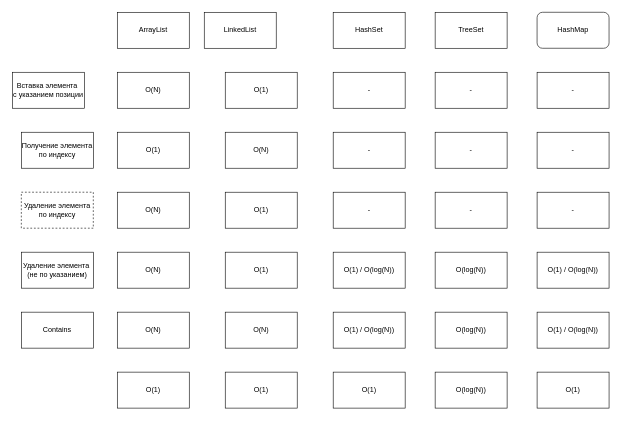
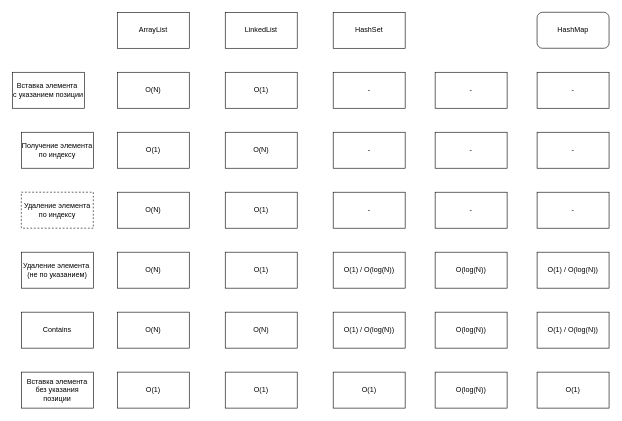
  <mxCell id="0" />
  <mxCell id="1" parent="0" />
  <mxCell id="2" value="O(N)" style="rounded=0;whiteSpace=wrap;html=1;" vertex="1" parent="1"><mxGeometry x="195" y="120" width="120" height="60" as="geometry" /></mxCell>
  <mxCell id="3" value="O(1)" style="rounded=0;whiteSpace=wrap;html=1;" vertex="1" parent="1"><mxGeometry x="375" y="120" width="120" height="60" as="geometry" /></mxCell>
  <mxCell id="4" value="-" style="rounded=0;whiteSpace=wrap;html=1;" vertex="1" parent="1"><mxGeometry x="895" y="120" width="120" height="60" as="geometry" /></mxCell>
  <mxCell id="5" value="-" style="rounded=0;whiteSpace=wrap;html=1;" vertex="1" parent="1"><mxGeometry x="725" y="120" width="120" height="60" as="geometry" /></mxCell>
  <mxCell id="6" value="-" style="rounded=0;whiteSpace=wrap;html=1;" vertex="1" parent="1"><mxGeometry x="555" y="120" width="120" height="60" as="geometry" /></mxCell>
  <mxCell id="7" value="O(1)" style="rounded=0;whiteSpace=wrap;html=1;" vertex="1" parent="1"><mxGeometry x="195" y="220" width="120" height="60" as="geometry" /></mxCell>
  <mxCell id="8" value="O(N)" style="rounded=0;whiteSpace=wrap;html=1;" vertex="1" parent="1"><mxGeometry x="375" y="220" width="120" height="60" as="geometry" /></mxCell>
  <mxCell id="9" value="-" style="rounded=0;whiteSpace=wrap;html=1;" vertex="1" parent="1"><mxGeometry x="895" y="220" width="120" height="60" as="geometry" /></mxCell>
  <mxCell id="10" value="-" style="rounded=0;whiteSpace=wrap;html=1;" vertex="1" parent="1"><mxGeometry x="725" y="220" width="120" height="60" as="geometry" /></mxCell>
  <mxCell id="11" value="-" style="rounded=0;whiteSpace=wrap;html=1;" vertex="1" parent="1"><mxGeometry x="555" y="220" width="120" height="60" as="geometry" /></mxCell>
  <mxCell id="12" value="O(N)" style="rounded=0;whiteSpace=wrap;html=1;" vertex="1" parent="1"><mxGeometry x="195" y="320" width="120" height="60" as="geometry" /></mxCell>
  <mxCell id="13" value="O(1)" style="rounded=0;whiteSpace=wrap;html=1;" vertex="1" parent="1"><mxGeometry x="375" y="320" width="120" height="60" as="geometry" /></mxCell>
  <mxCell id="14" value="-" style="rounded=0;whiteSpace=wrap;html=1;" vertex="1" parent="1"><mxGeometry x="895" y="320" width="120" height="60" as="geometry" /></mxCell>
  <mxCell id="15" value="-" style="rounded=0;whiteSpace=wrap;html=1;" vertex="1" parent="1"><mxGeometry x="725" y="320" width="120" height="60" as="geometry" /></mxCell>
  <mxCell id="16" value="-" style="rounded=0;whiteSpace=wrap;html=1;" vertex="1" parent="1"><mxGeometry x="555" y="320" width="120" height="60" as="geometry" /></mxCell>
  <mxCell id="17" value="O(N)" style="rounded=0;whiteSpace=wrap;html=1;" vertex="1" parent="1"><mxGeometry x="195" y="420" width="120" height="60" as="geometry" /></mxCell>
  <mxCell id="18" value="O(1)" style="rounded=0;whiteSpace=wrap;html=1;" vertex="1" parent="1"><mxGeometry x="375" y="420" width="120" height="60" as="geometry" /></mxCell>
  <mxCell id="19" value="O(1) / O(log(N))" style="rounded=0;whiteSpace=wrap;html=1;" vertex="1" parent="1"><mxGeometry x="895" y="420" width="120" height="60" as="geometry" /></mxCell>
  <mxCell id="20" value="O(log(N))" style="rounded=0;whiteSpace=wrap;html=1;" vertex="1" parent="1"><mxGeometry x="725" y="420" width="120" height="60" as="geometry" /></mxCell>
  <mxCell id="21" value="O(1) / O(log(N))" style="rounded=0;whiteSpace=wrap;html=1;" vertex="1" parent="1"><mxGeometry x="555" y="420" width="120" height="60" as="geometry" /></mxCell>
  <mxCell id="22" value="O(N)" style="rounded=0;whiteSpace=wrap;html=1;" vertex="1" parent="1"><mxGeometry x="195" y="520" width="120" height="60" as="geometry" /></mxCell>
  <mxCell id="23" value="O(N)" style="rounded=0;whiteSpace=wrap;html=1;" vertex="1" parent="1"><mxGeometry x="375" y="520" width="120" height="60" as="geometry" /></mxCell>
  <mxCell id="24" value="O(1) / O(log(N))" style="rounded=0;whiteSpace=wrap;html=1;" vertex="1" parent="1"><mxGeometry x="895" y="520" width="120" height="60" as="geometry" /></mxCell>
  <mxCell id="25" value="O(log(N))" style="rounded=0;whiteSpace=wrap;html=1;" vertex="1" parent="1"><mxGeometry x="725" y="520" width="120" height="60" as="geometry" /></mxCell>
  <mxCell id="26" value="O(1) / O(log(N))" style="rounded=0;whiteSpace=wrap;html=1;" vertex="1" parent="1"><mxGeometry x="555" y="520" width="120" height="60" as="geometry" /></mxCell>
  <mxCell id="27" value="O(1)" style="rounded=0;whiteSpace=wrap;html=1;" vertex="1" parent="1"><mxGeometry x="195" y="620" width="120" height="60" as="geometry" /></mxCell>
  <mxCell id="28" value="O(1)" style="rounded=0;whiteSpace=wrap;html=1;" vertex="1" parent="1"><mxGeometry x="375" y="620" width="120" height="60" as="geometry" /></mxCell>
  <mxCell id="29" value="O(1)" style="rounded=0;whiteSpace=wrap;html=1;" vertex="1" parent="1"><mxGeometry x="895" y="620" width="120" height="60" as="geometry" /></mxCell>
  <mxCell id="30" value="O(log(N))" style="rounded=0;whiteSpace=wrap;html=1;" vertex="1" parent="1"><mxGeometry x="725" y="620" width="120" height="60" as="geometry" /></mxCell>
  <mxCell id="31" value="O(1)" style="rounded=0;whiteSpace=wrap;html=1;" vertex="1" parent="1"><mxGeometry x="555" y="620" width="120" height="60" as="geometry" /></mxCell>
  <mxCell id="32" value="Вставка элемента&amp;nbsp;&lt;br&gt;с указанием позиции" style="rounded=0;whiteSpace=wrap;html=1;" vertex="1" parent="1"><mxGeometry x="20" y="120" width="120" height="60" as="geometry" /></mxCell>
  <mxCell id="33" value="Получение элемента&lt;br&gt;по индексу" style="rounded=0;whiteSpace=wrap;html=1;" vertex="1" parent="1"><mxGeometry x="35" y="220" width="120" height="60" as="geometry" /></mxCell>
  <mxCell id="34" value="Удаление элемента по индексу" style="rounded=0;whiteSpace=wrap;html=1;dashed=1;" vertex="1" parent="1"><mxGeometry x="35" y="320" width="120" height="60" as="geometry" /></mxCell>
  <mxCell id="35" value="Удаление элемента&amp;nbsp;&lt;br&gt;(не по указанием)" style="rounded=0;whiteSpace=wrap;html=1;" vertex="1" parent="1"><mxGeometry x="35" y="420" width="120" height="60" as="geometry" /></mxCell>
  <mxCell id="36" value="Contains" style="rounded=0;whiteSpace=wrap;html=1;" vertex="1" parent="1"><mxGeometry x="35" y="520" width="120" height="60" as="geometry" /></mxCell>
+ <mxCell id="37" value="Вставка элемента без указания позиции" style="rounded=0;whiteSpace=wrap;html=1;" vertex="1" parent="1"><mxGeometry x="35" y="620" width="120" height="60" as="geometry" /></mxCell>
  <mxCell id="38" value="ArrayList" style="rounded=0;whiteSpace=wrap;html=1;" vertex="1" parent="1"><mxGeometry x="195" width="120" height="60" as="geometry" y="20" /></mxCell>
- <mxCell id="39" value="LinkedList" style="rounded=0;whiteSpace=wrap;html=1;" vertex="1" parent="1"><mxGeometry x="340" y="20" width="120" height="60" as="geometry" /></mxCell>
+ <mxCell id="39" value="LinkedList" style="rounded=0;whiteSpace=wrap;html=1;" vertex="1" parent="1"><mxGeometry x="375" width="120" height="60" as="geometry" y="20" /></mxCell>
  <mxCell id="40" value="HashMap" style="whiteSpace=wrap;html=1;rounded=1;" vertex="1" parent="1"><mxGeometry x="895" width="120" height="60" as="geometry" y="20" /></mxCell>
- <mxCell id="41" value="TreeSet" style="rounded=0;whiteSpace=wrap;html=1;" vertex="1" parent="1"><mxGeometry x="725" width="120" height="60" as="geometry" y="20" /></mxCell>
  <mxCell id="42" value="HashSet" style="rounded=0;whiteSpace=wrap;html=1;" vertex="1" parent="1"><mxGeometry x="555" width="120" height="60" as="geometry" y="20" /></mxCell>
